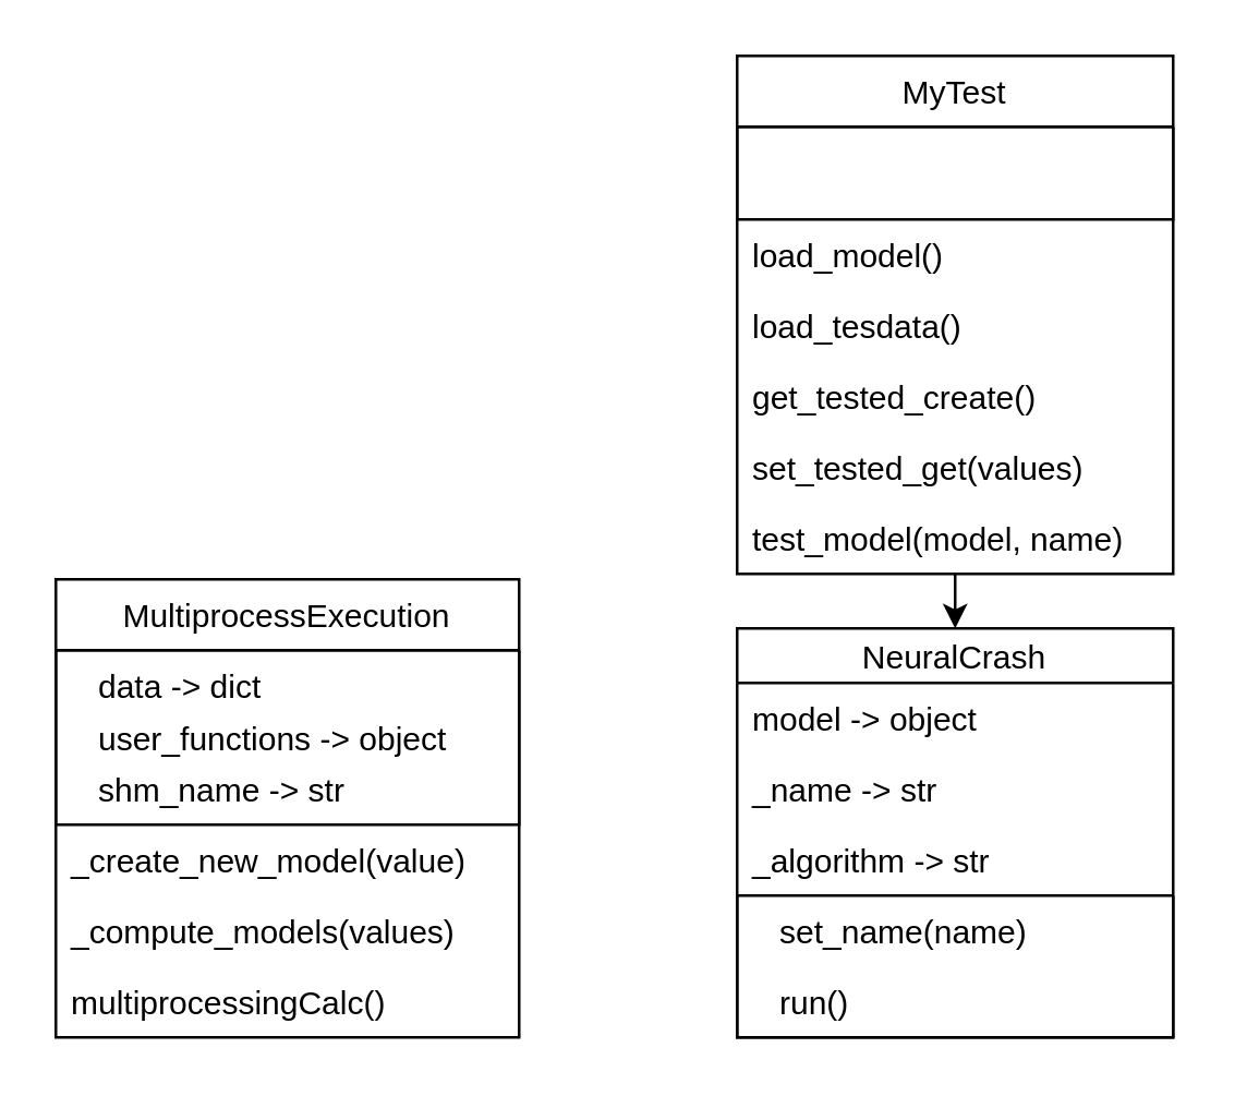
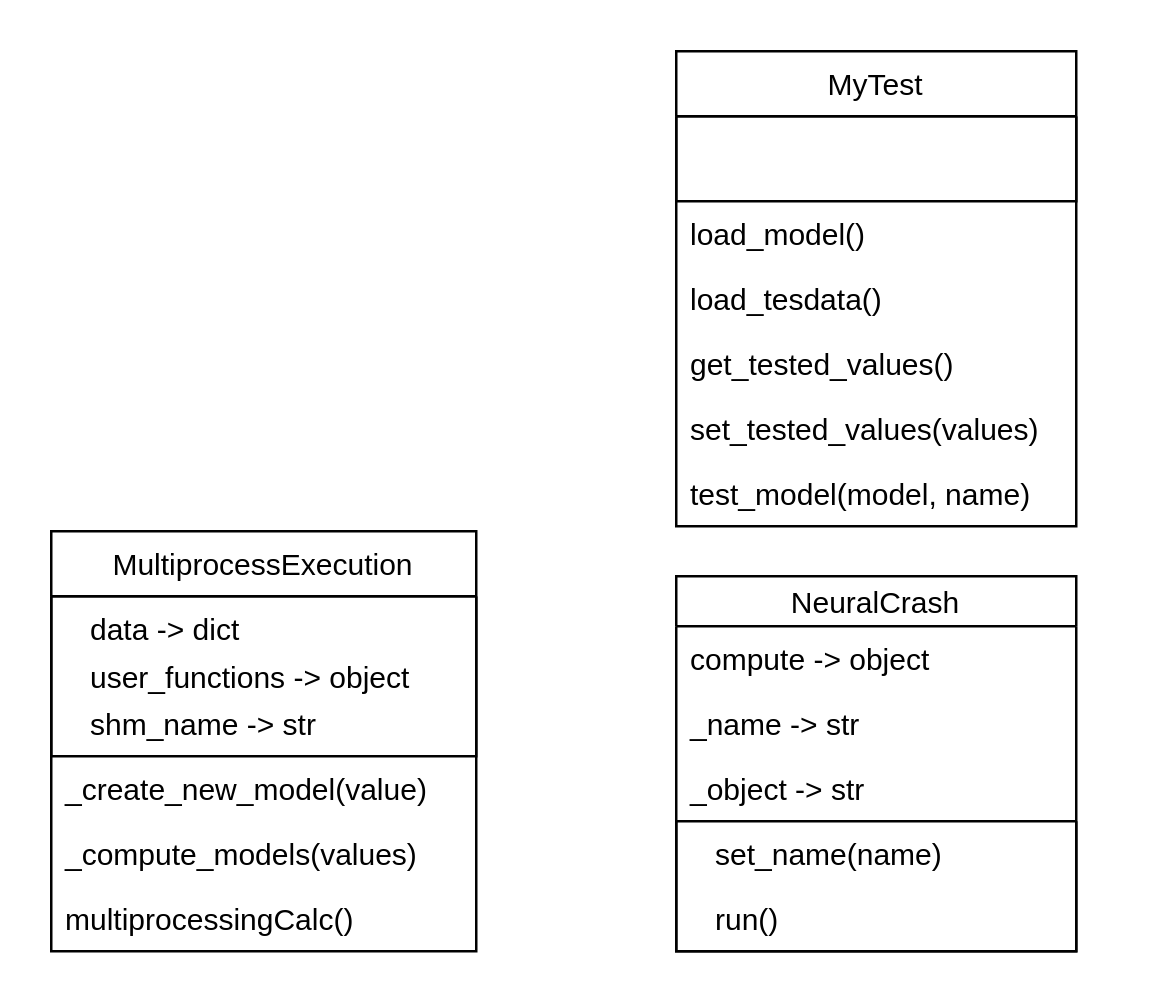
  <mxCell id="0" />
  <mxCell id="1" parent="0" />
  <mxCell id="2" value="NeuralCrash" style="swimlane;fontStyle=0;childLayout=stackLayout;horizontal=1;startSize=20;horizontalStack=0;resizeParent=1;resizeParentMax=0;resizeLast=0;collapsible=1;marginBottom=0;" vertex="1" parent="1"><mxGeometry x="270" y="230" width="160" height="150" as="geometry" /></mxCell>
- <mxCell id="3" value="model -&gt; object" style="text;strokeColor=none;fillColor=none;align=left;verticalAlign=top;spacingLeft=4;spacingRight=4;overflow=hidden;rotatable=0;points=[[0,0.5],[1,0.5]];portConstraint=eastwest;" vertex="1" parent="2"><mxGeometry y="20" width="160" height="26" as="geometry" /></mxCell>
+ <mxCell id="3" value="compute -&gt; object" style="text;strokeColor=none;fillColor=none;align=left;verticalAlign=top;spacingLeft=4;spacingRight=4;overflow=hidden;rotatable=0;points=[[0,0.5],[1,0.5]];portConstraint=eastwest;" vertex="1" parent="2"><mxGeometry y="20" width="160" height="26" as="geometry" /></mxCell>
  <mxCell id="4" value="_name -&gt; str" style="text;strokeColor=none;fillColor=none;align=left;verticalAlign=top;spacingLeft=4;spacingRight=4;overflow=hidden;rotatable=0;points=[[0,0.5],[1,0.5]];portConstraint=eastwest;" vertex="1" parent="2"><mxGeometry y="46" width="160" height="26" as="geometry" /></mxCell>
- <mxCell id="5" value="_algorithm -&gt; str" style="text;strokeColor=none;fillColor=none;align=left;verticalAlign=top;spacingLeft=4;spacingRight=4;overflow=hidden;rotatable=0;points=[[0,0.5],[1,0.5]];portConstraint=eastwest;" vertex="1" parent="2"><mxGeometry y="72" width="160" height="26" as="geometry" /></mxCell>
+ <mxCell id="5" value="_object -&gt; str" style="text;strokeColor=none;fillColor=none;align=left;verticalAlign=top;spacingLeft=4;spacingRight=4;overflow=hidden;rotatable=0;points=[[0,0.5],[1,0.5]];portConstraint=eastwest;" vertex="1" parent="2"><mxGeometry y="72" width="160" height="26" as="geometry" /></mxCell>
  <mxCell id="6" value="" style="swimlane;startSize=0;" vertex="1" parent="2"><mxGeometry y="98" width="160" height="52" as="geometry" /></mxCell>
  <mxCell id="7" value="set_name(name)" style="text;strokeColor=none;fillColor=none;align=left;verticalAlign=top;spacingLeft=4;spacingRight=4;overflow=hidden;rotatable=0;points=[[0,0.5],[1,0.5]];portConstraint=eastwest;" vertex="1" parent="6"><mxGeometry x="10" width="160" height="26" as="geometry" /></mxCell>
  <mxCell id="8" value="run()" style="text;strokeColor=none;fillColor=none;align=left;verticalAlign=top;spacingLeft=4;spacingRight=4;overflow=hidden;rotatable=0;points=[[0,0.5],[1,0.5]];portConstraint=eastwest;" vertex="1" parent="6"><mxGeometry x="10" y="26" width="160" height="26" as="geometry" /></mxCell>
- <mxCell id="9" style="edgeStyle=orthogonalEdgeStyle;rounded=0;orthogonalLoop=1;jettySize=auto;html=1;exitX=0.5;exitY=1;exitDx=0;exitDy=0;entryX=0.5;entryY=0;entryDx=0;entryDy=0;" edge="1" parent="1" source="10" target="2"><mxGeometry relative="1" as="geometry" /></mxCell>
  <mxCell id="10" value="MyTest" style="swimlane;fontStyle=0;childLayout=stackLayout;horizontal=1;startSize=26;horizontalStack=0;resizeParent=1;resizeParentMax=0;resizeLast=0;collapsible=1;marginBottom=0;swimlaneLine=1;" vertex="1" parent="1"><mxGeometry x="270" y="20" width="160" height="190" as="geometry"><mxRectangle x="330" y="30" width="70" height="26" as="alternateBounds" /></mxGeometry></mxCell>
  <mxCell id="11" value="" style="swimlane;startSize=0;" vertex="1" parent="10"><mxGeometry y="26" width="160" height="34" as="geometry" /></mxCell>
  <mxCell id="12" value="load_model()" style="text;strokeColor=none;fillColor=none;align=left;verticalAlign=top;spacingLeft=4;spacingRight=4;overflow=hidden;rotatable=0;points=[[0,0.5],[1,0.5]];portConstraint=eastwest;" vertex="1" parent="10"><mxGeometry y="60" width="160" height="26" as="geometry" /></mxCell>
  <mxCell id="13" value="load_tesdata()" style="text;strokeColor=none;fillColor=none;align=left;verticalAlign=top;spacingLeft=4;spacingRight=4;overflow=hidden;rotatable=0;points=[[0,0.5],[1,0.5]];portConstraint=eastwest;" vertex="1" parent="10"><mxGeometry y="86" width="160" height="26" as="geometry" /></mxCell>
- <mxCell id="14" value="get_tested_create()" style="text;strokeColor=none;fillColor=none;align=left;verticalAlign=top;spacingLeft=4;spacingRight=4;overflow=hidden;rotatable=0;points=[[0,0.5],[1,0.5]];portConstraint=eastwest;" vertex="1" parent="10"><mxGeometry y="112" width="160" height="26" as="geometry" /></mxCell>
- <mxCell id="15" value="set_tested_get(values)" style="text;strokeColor=none;fillColor=none;align=left;verticalAlign=top;spacingLeft=4;spacingRight=4;overflow=hidden;rotatable=0;points=[[0,0.5],[1,0.5]];portConstraint=eastwest;" vertex="1" parent="10"><mxGeometry y="138" width="160" height="26" as="geometry" /></mxCell>
+ <mxCell id="14" value="get_tested_values()" style="text;strokeColor=none;fillColor=none;align=left;verticalAlign=top;spacingLeft=4;spacingRight=4;overflow=hidden;rotatable=0;points=[[0,0.5],[1,0.5]];portConstraint=eastwest;" vertex="1" parent="10"><mxGeometry y="112" width="160" height="26" as="geometry" /></mxCell>
+ <mxCell id="15" value="set_tested_values(values)" style="text;strokeColor=none;fillColor=none;align=left;verticalAlign=top;spacingLeft=4;spacingRight=4;overflow=hidden;rotatable=0;points=[[0,0.5],[1,0.5]];portConstraint=eastwest;" vertex="1" parent="10"><mxGeometry y="138" width="160" height="26" as="geometry" /></mxCell>
  <mxCell id="16" value="test_model(model, name)" style="text;strokeColor=none;fillColor=none;align=left;verticalAlign=top;spacingLeft=4;spacingRight=4;overflow=hidden;rotatable=0;points=[[0,0.5],[1,0.5]];portConstraint=eastwest;" vertex="1" parent="10"><mxGeometry y="164" width="160" height="26" as="geometry" /></mxCell>
  <mxCell id="17" value="MultiprocessExecution" style="swimlane;fontStyle=0;childLayout=stackLayout;horizontal=1;startSize=26;horizontalStack=0;resizeParent=1;resizeParentMax=0;resizeLast=0;collapsible=1;marginBottom=0;strokeColor=#000000;fillColor=#ffffff;" vertex="1" parent="1"><mxGeometry x="20" y="212" width="170" height="168" as="geometry" /></mxCell>
  <mxCell id="18" value="" style="swimlane;startSize=0;strokeColor=#000000;fillColor=#ffffff;" vertex="1" parent="17"><mxGeometry y="26" width="170" height="64" as="geometry" /></mxCell>
  <mxCell id="19" value="data -&gt; dict" style="text;strokeColor=none;fillColor=none;align=left;verticalAlign=top;spacingLeft=4;spacingRight=4;overflow=hidden;rotatable=0;points=[[0,0.5],[1,0.5]];portConstraint=eastwest;" vertex="1" parent="18"><mxGeometry x="10" width="160" height="26" as="geometry" /></mxCell>
  <mxCell id="20" value="user_functions -&gt; object" style="text;strokeColor=none;fillColor=none;align=left;verticalAlign=top;spacingLeft=4;spacingRight=4;overflow=hidden;rotatable=0;points=[[0,0.5],[1,0.5]];portConstraint=eastwest;" vertex="1" parent="18"><mxGeometry x="10" y="19" width="160" height="26" as="geometry" /></mxCell>
  <mxCell id="21" value="shm_name -&gt; str" style="text;strokeColor=none;fillColor=none;align=left;verticalAlign=top;spacingLeft=4;spacingRight=4;overflow=hidden;rotatable=0;points=[[0,0.5],[1,0.5]];portConstraint=eastwest;" vertex="1" parent="18"><mxGeometry x="10" y="38" width="160" height="26" as="geometry" /></mxCell>
  <mxCell id="22" value="_create_new_model(value)" style="text;strokeColor=none;fillColor=none;align=left;verticalAlign=top;spacingLeft=4;spacingRight=4;overflow=hidden;rotatable=0;points=[[0,0.5],[1,0.5]];portConstraint=eastwest;" vertex="1" parent="17"><mxGeometry y="90" width="170" height="26" as="geometry" /></mxCell>
  <mxCell id="23" value="_compute_models(values)" style="text;strokeColor=none;fillColor=none;align=left;verticalAlign=top;spacingLeft=4;spacingRight=4;overflow=hidden;rotatable=0;points=[[0,0.5],[1,0.5]];portConstraint=eastwest;" vertex="1" parent="17"><mxGeometry y="116" width="170" height="26" as="geometry" /></mxCell>
  <mxCell id="24" value="multiprocessingCalc()" style="text;strokeColor=none;fillColor=none;align=left;verticalAlign=top;spacingLeft=4;spacingRight=4;overflow=hidden;rotatable=0;points=[[0,0.5],[1,0.5]];portConstraint=eastwest;" vertex="1" parent="17"><mxGeometry y="142" width="170" height="26" as="geometry" /></mxCell>
